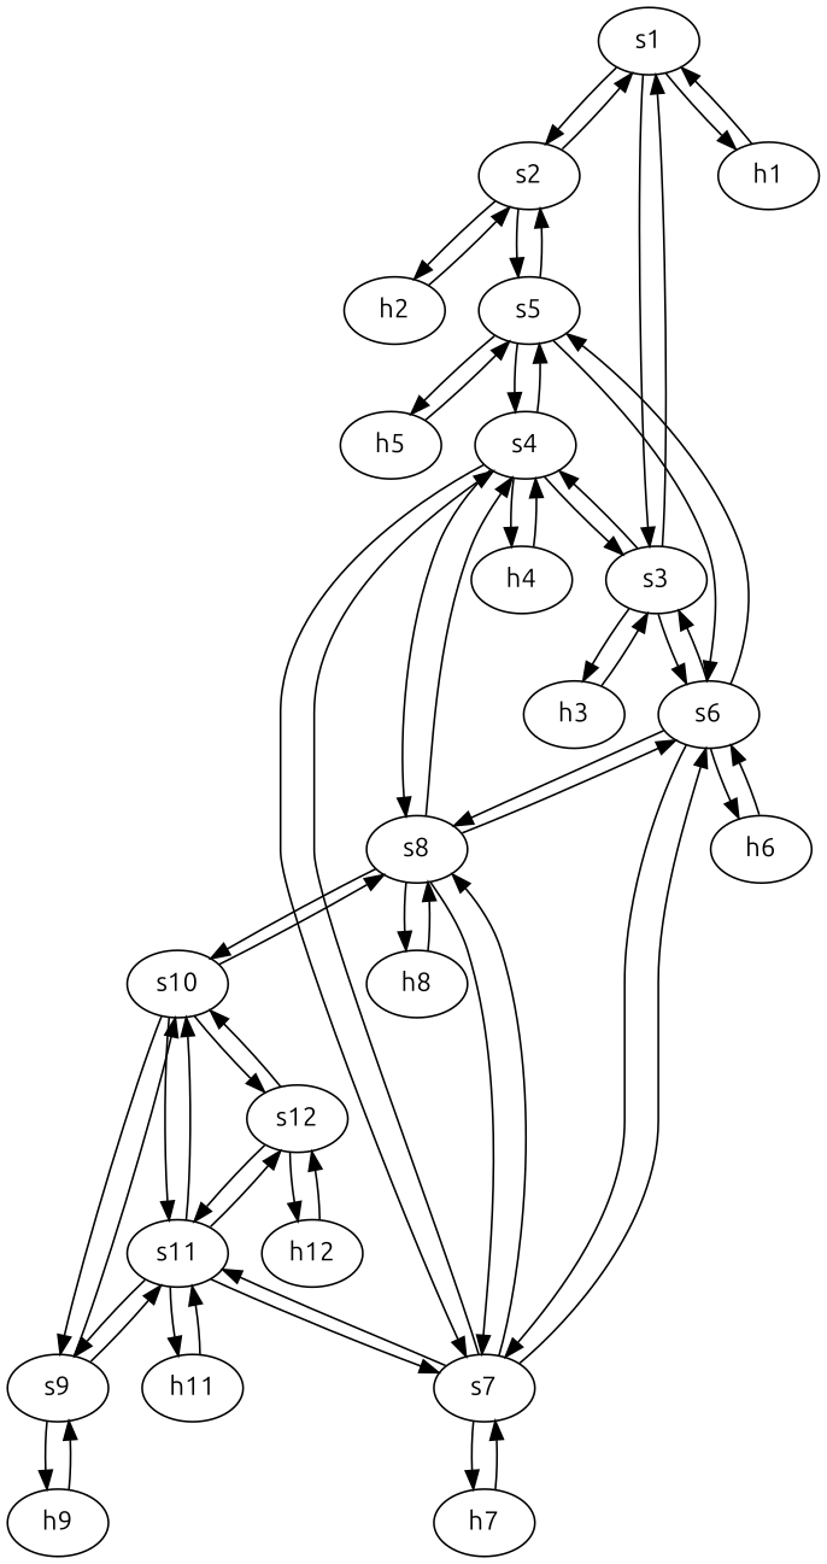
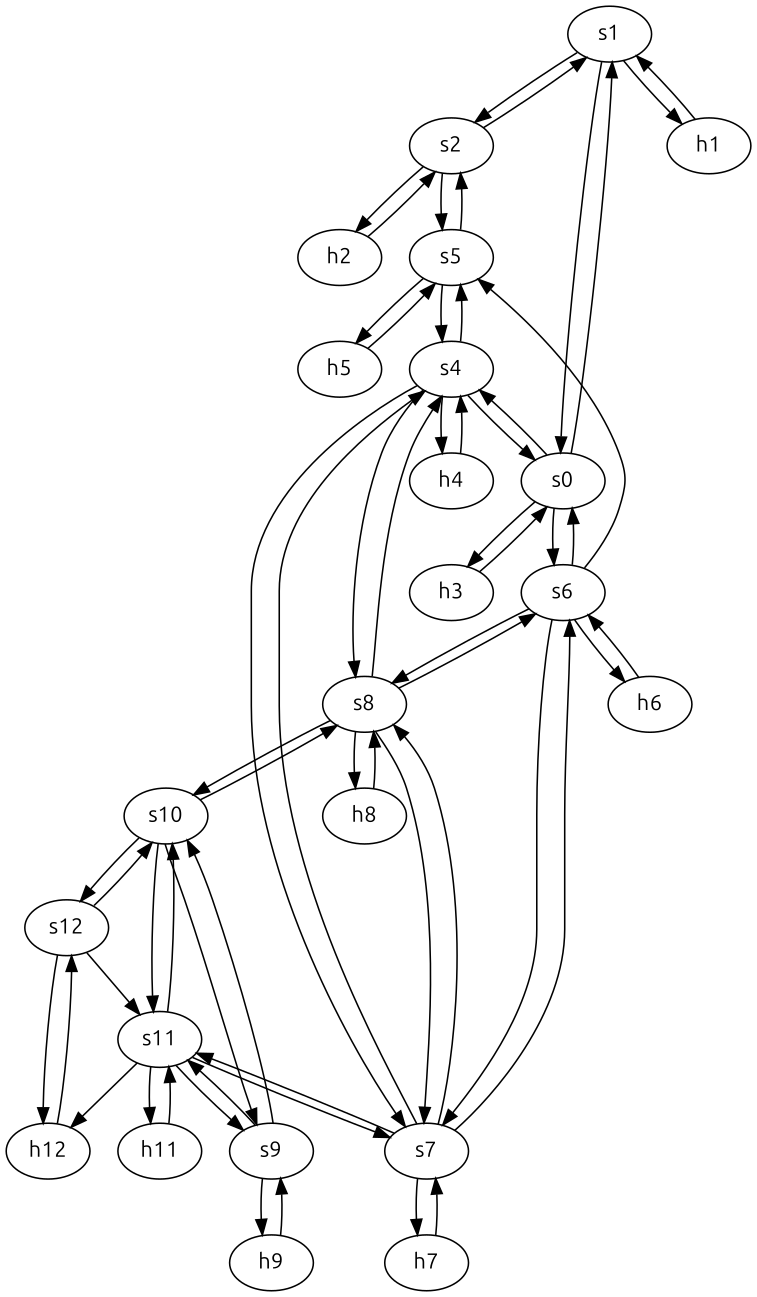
  digraph {
    fontname=Ubuntu
    node [fontname=Ubuntu ip="192.168.1.3" type=switch]
    edge [capacity="1Gbps" cost=0 dst_port=1 fontname=Ubuntu src_port=1]
    s1 [mac="20:00:00:00:00:01"]
    s2 [mac="20:00:00:00:00:02"]
-   s3 [mac="20:00:00:00:00:03"]
+   s3 [mac="20:00:00:00:00:03" label=s0]
    h1 [ip="10.0.0.1" mac="00:00:00:00:00:01" type=host]
    s5 [ip="192.168.1.1" mac="20:00:00:00:00:05"]
    h2 [ip="10.0.0.2" mac="00:00:00:00:00:02" type=host]
    s4 [mac="20:00:00:00:00:04"]
    s6 [ip="192.168.1.1" mac="20:00:00:00:00:06"]
    h3 [ip="10.0.0.3" mac="00:00:00:00:00:03" type=host]
    h5 [ip="10.0.0.5" mac="00:00:00:00:00:05" type=host]
    s7 [ip="192.168.1.1" mac="20:00:00:00:00:07"]
    s8 [ip="192.168.1.1" mac="20:00:00:00:00:08"]
    h4 [ip="10.0.0.4" mac="00:00:00:00:00:04" type=host]
    h6 [ip="10.0.0.6" mac="00:00:00:00:00:06" type=host]
    s11 [ip="192.168.1.2" mac="20:00:00:00:00:0b"]
    h7 [ip="10.0.0.7" mac="00:00:00:00:00:07" type=host]
    s10 [ip="192.168.1.2" mac="20:00:00:00:00:0a"]
    h8 [ip="10.0.0.8" mac="00:00:00:00:00:08" type=host]
    s9 [ip="192.168.1.2" mac="20:00:00:00:00:09"]
    s12 [ip="192.168.1.2" mac="20:00:00:00:00:0c"]
    h11 [ip="10.0.0.11" mac="00:00:00:00:00:0b" type=host]
    h9 [ip="10.0.0.9" mac="00:00:00:00:00:09" type=host]
    h12 [ip="10.0.0.12" mac="00:00:00:00:00:0c" type=host]
    s1 -> s2 [src_port=2]
    s1 -> s3 [src_port=3]
    s1 -> h1 [capacity="10Gbps"]
    s2 -> s1 [dst_port=2]
    s2 -> s5 [dst_port=2 src_port=5]
    s2 -> h2 [capacity="10Gbps"]
    s3 -> s1 [dst_port=3]
    s3 -> s4 [dst_port=3 src_port=4]
    s3 -> s6 [dst_port=3 src_port=6]
    s3 -> h3 [capacity="10Gbps"]
    h1 -> s1 [capacity="10Gbps"]
    s5 -> s2 [dst_port=5 src_port=2]
    s5 -> s4 [dst_port=5 src_port=4]
-   s5 -> s6 [dst_port=5 src_port=6]
    s5 -> h5 [capacity="10Gbps"]
    h2 -> s2 [capacity="10Gbps"]
    s4 -> s3 [dst_port=4 src_port=3]
    s4 -> s5 [dst_port=4 src_port=5]
    s4 -> s7 [dst_port=4 src_port=7]
    s4 -> s8 [dst_port=4 src_port=8]
    s4 -> h4 [capacity="10Gbps"]
    s6 -> s3 [dst_port=6 src_port=3]
    s6 -> s5 [dst_port=6 src_port=5]
    s6 -> s7 [dst_port=6 src_port=7]
    s6 -> s8 [dst_port=6 src_port=8]
    s6 -> h6 [capacity="10Gbps"]
    h3 -> s3 [capacity="10Gbps"]
    h5 -> s5 [capacity="10Gbps"]
    s7 -> s4 [dst_port=7 src_port=4]
    s7 -> s6 [dst_port=7 src_port=6]
    s7 -> s8 [dst_port=7 src_port=8]
    s7 -> s11 [dst_port=7 src_port=11]
    s7 -> h7 [capacity="10Gbps"]
    s8 -> s4 [dst_port=8 src_port=4]
    s8 -> s6 [dst_port=8 src_port=6]
    s8 -> s7 [dst_port=8 src_port=7]
    s8 -> s10 [dst_port=8 src_port=10]
    s8 -> h8 [capacity="10Gbps"]
    h4 -> s4 [capacity="10Gbps"]
    h6 -> s6 [capacity="10Gbps"]
    s11 -> s7 [dst_port=11 src_port=7]
    s11 -> s10 [dst_port=11 src_port=10]
    s11 -> s9 [dst_port=11 src_port=9]
-   s11 -> s12 [dst_port=11 src_port=12]
+   s11 -> h12 [dst_port=11 src_port=12]
    s11 -> h11 [capacity="10Gbps"]
    h7 -> s7 [capacity="10Gbps"]
    s10 -> s8 [dst_port=10 src_port=8]
    s10 -> s11 [dst_port=10 src_port=11]
    s10 -> s9 [dst_port=10 src_port=9]
    s10 -> s12 [dst_port=10 src_port=12]
    h8 -> s8 [capacity="10Gbps"]
    s9 -> s11 [dst_port=9 src_port=11]
    s9 -> s10 [dst_port=9 src_port=10]
    s9 -> h9 [capacity="10Gbps"]
    s12 -> s11 [dst_port=12 src_port=11]
    s12 -> s10 [dst_port=12 src_port=10]
    s12 -> h12 [capacity="10Gbps"]
    h11 -> s11 [capacity="10Gbps"]
    h9 -> s9 [capacity="10Gbps"]
    h12 -> s12 [capacity="10Gbps"]
  }
